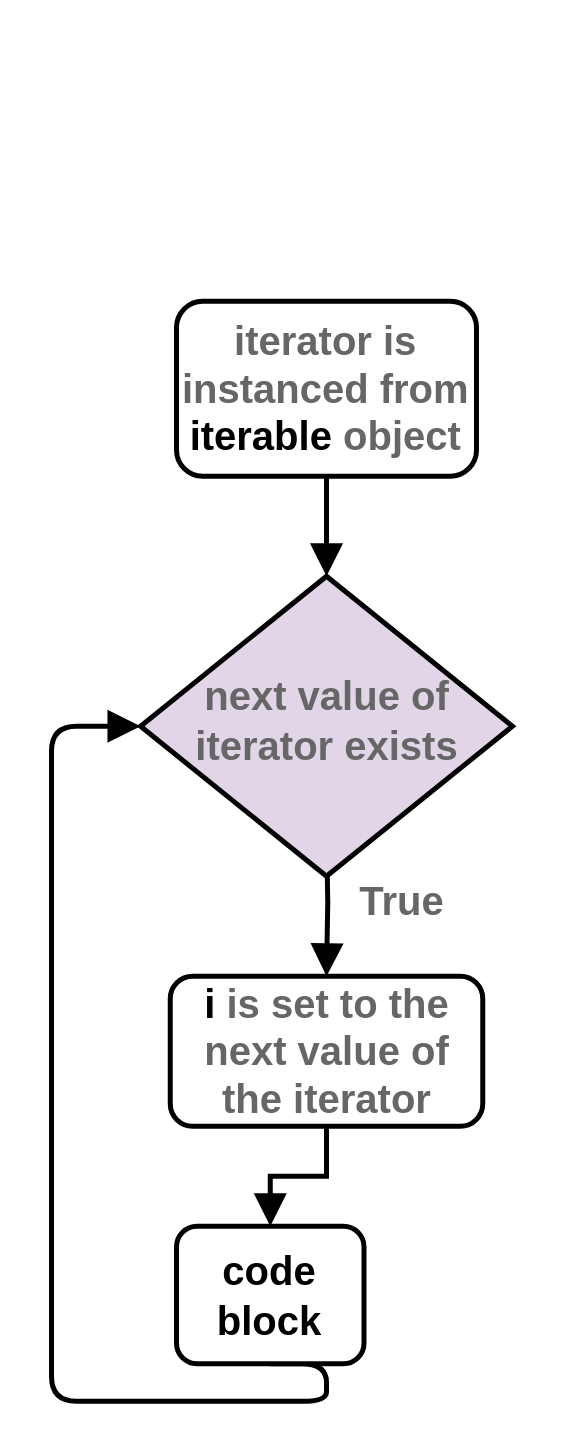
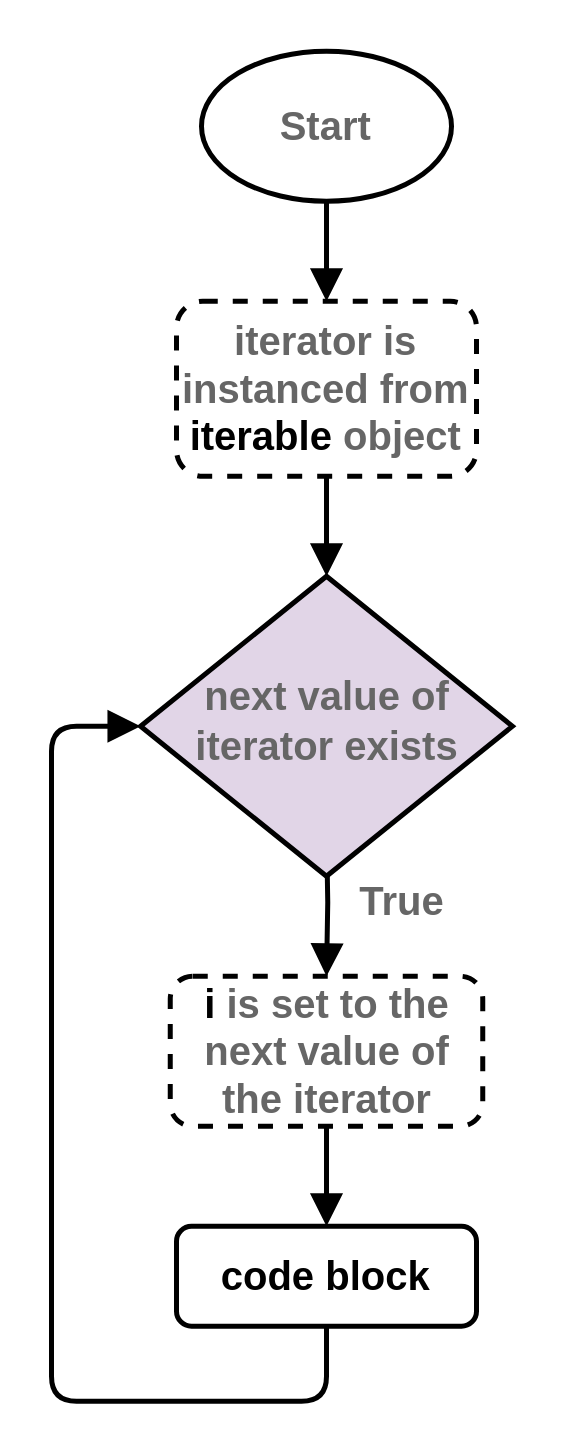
  <mxCell id="0" />
  <mxCell id="1" parent="0" />
  <mxCell id="2" value="&lt;font color=&quot;#666666&quot;&gt;True&lt;/font&gt;" style="rounded=0;html=1;jettySize=auto;orthogonalLoop=1;fontSize=16;endArrow=block;endFill=1;endSize=8;strokeWidth=2;shadow=0;labelBackgroundColor=none;edgeStyle=orthogonalEdgeStyle;fontStyle=1;entryX=0.5;entryY=0;entryDx=0;entryDy=0;" parent="1" edge="1" target="8"><mxGeometry y="30" relative="1" as="geometry"><mxPoint as="offset" /><mxPoint x="130" y="330" as="sourcePoint" /><mxPoint x="130" y="370" as="targetPoint" /></mxGeometry></mxCell>
  <mxCell id="3" value="&lt;font color=&quot;#666666&quot;&gt;next value of iterator exists&lt;/font&gt;" style="rhombus;whiteSpace=wrap;html=1;shadow=0;fontFamily=Helvetica;fontSize=16;align=center;strokeWidth=2;spacing=6;spacingTop=-4;fontStyle=1;fillColor=#e1d5e7;" parent="1" vertex="1"><mxGeometry x="55.62" y="230" width="148.75" height="120" as="geometry" /></mxCell>
  <mxCell id="4" value="" style="rounded=1;html=1;jettySize=auto;orthogonalLoop=1;fontSize=16;endArrow=block;endFill=1;endSize=8;strokeWidth=2;shadow=0;labelBackgroundColor=none;edgeStyle=orthogonalEdgeStyle;fontStyle=1;exitX=0.5;exitY=1;exitDx=0;exitDy=0;exitPerimeter=0;entryX=0;entryY=0.5;entryDx=0;entryDy=0;" parent="1" source="6" target="3" edge="1"><mxGeometry y="20" relative="1" as="geometry"><mxPoint as="offset" /><mxPoint x="130" y="423" as="sourcePoint" /><mxPoint x="130" y="463" as="targetPoint" /><Array as="points"><mxPoint x="130" y="560" /><mxPoint x="20" y="560" /><mxPoint x="20" y="290" /></Array></mxGeometry></mxCell>
- <mxCell id="6" value="&lt;div&gt;code block&lt;/div&gt;" style="rounded=1;whiteSpace=wrap;html=1;fontSize=16;glass=0;strokeWidth=2;shadow=0;fontStyle=1" parent="1" vertex="1"><mxGeometry x="70" y="490" width="75" height="55" as="geometry" /></mxCell>
+ <mxCell id="5" value="&lt;font color=&quot;#666666&quot;&gt;Start&lt;/font&gt;" style="strokeWidth=2;html=1;shape=mxgraph.flowchart.start_1;whiteSpace=wrap;fontSize=16;fontStyle=1" parent="1" vertex="1"><mxGeometry x="80" y="20" width="100" height="60" as="geometry" /></mxCell>
+ <mxCell id="6" value="&lt;div&gt;code block&lt;/div&gt;" style="rounded=1;whiteSpace=wrap;html=1;fontSize=16;glass=0;strokeWidth=2;shadow=0;fontStyle=1" parent="1" vertex="1"><mxGeometry x="70" y="490" width="120" height="40" as="geometry" /></mxCell>
  <mxCell id="7" value="" style="rounded=0;html=1;jettySize=auto;orthogonalLoop=1;fontSize=16;endArrow=block;endFill=1;endSize=8;strokeWidth=2;shadow=0;labelBackgroundColor=none;edgeStyle=orthogonalEdgeStyle;fontStyle=1;entryX=0.5;entryY=0;entryDx=0;entryDy=0;exitX=0.5;exitY=1;exitDx=0;exitDy=0;" parent="1" source="10" target="3" edge="1"><mxGeometry relative="1" as="geometry"><mxPoint x="130" y="170" as="sourcePoint" /><mxPoint x="130" y="30" as="targetPoint" /></mxGeometry></mxCell>
- <mxCell id="8" value="i &lt;font color=&quot;#666666&quot;&gt;is set to the next value of the iterator&lt;/font&gt;" style="rounded=1;whiteSpace=wrap;html=1;fontSize=16;glass=0;strokeWidth=2;shadow=0;fontStyle=1" vertex="1" parent="1"><mxGeometry x="67.5" y="390" width="125" height="60" as="geometry" /></mxCell>
+ <mxCell id="8" value="i &lt;font color=&quot;#666666&quot;&gt;is set to the next value of the iterator&lt;/font&gt;" style="rounded=1;whiteSpace=wrap;html=1;fontSize=16;glass=0;strokeWidth=2;shadow=0;fontStyle=1;dashed=1;" vertex="1" parent="1"><mxGeometry x="67.5" y="390" width="125" height="60" as="geometry" /></mxCell>
  <mxCell id="9" value="" style="rounded=0;html=1;jettySize=auto;orthogonalLoop=1;fontSize=16;endArrow=block;endFill=1;endSize=8;strokeWidth=2;shadow=0;labelBackgroundColor=none;edgeStyle=orthogonalEdgeStyle;fontStyle=1;exitX=0.5;exitY=1;exitDx=0;exitDy=0;" edge="1" parent="1" source="8" target="6"><mxGeometry relative="1" as="geometry"><mxPoint x="300" y="330" as="sourcePoint" /><mxPoint x="300" y="500" as="targetPoint" /></mxGeometry></mxCell>
- <mxCell id="10" value="&lt;font color=&quot;#666666&quot;&gt;iterator is instanced from&lt;/font&gt; iterable &lt;font color=&quot;#666666&quot;&gt;object&lt;/font&gt;" style="rounded=1;whiteSpace=wrap;html=1;fontSize=16;glass=0;strokeWidth=2;shadow=0;fontStyle=1" vertex="1" parent="1"><mxGeometry x="70" y="120" width="120" height="70" as="geometry" /></mxCell>
+ <mxCell id="10" value="&lt;font color=&quot;#666666&quot;&gt;iterator is instanced from&lt;/font&gt; iterable &lt;font color=&quot;#666666&quot;&gt;object&lt;/font&gt;" style="rounded=1;whiteSpace=wrap;html=1;fontSize=16;glass=0;strokeWidth=2;shadow=0;fontStyle=1;dashed=1;" vertex="1" parent="1"><mxGeometry x="70" y="120" width="120" height="70" as="geometry" /></mxCell>
+ <mxCell id="11" value="" style="rounded=0;html=1;jettySize=auto;orthogonalLoop=1;fontSize=16;endArrow=block;endFill=1;endSize=8;strokeWidth=2;shadow=0;labelBackgroundColor=none;edgeStyle=orthogonalEdgeStyle;fontStyle=1;entryX=0.5;entryY=0;entryDx=0;entryDy=0;exitX=0.5;exitY=1;exitDx=0;exitDy=0;exitPerimeter=0;" edge="1" parent="1" source="5" target="10"><mxGeometry relative="1" as="geometry"><mxPoint x="129.76" y="60" as="sourcePoint" /><mxPoint x="129.755" y="100" as="targetPoint" /></mxGeometry></mxCell>
